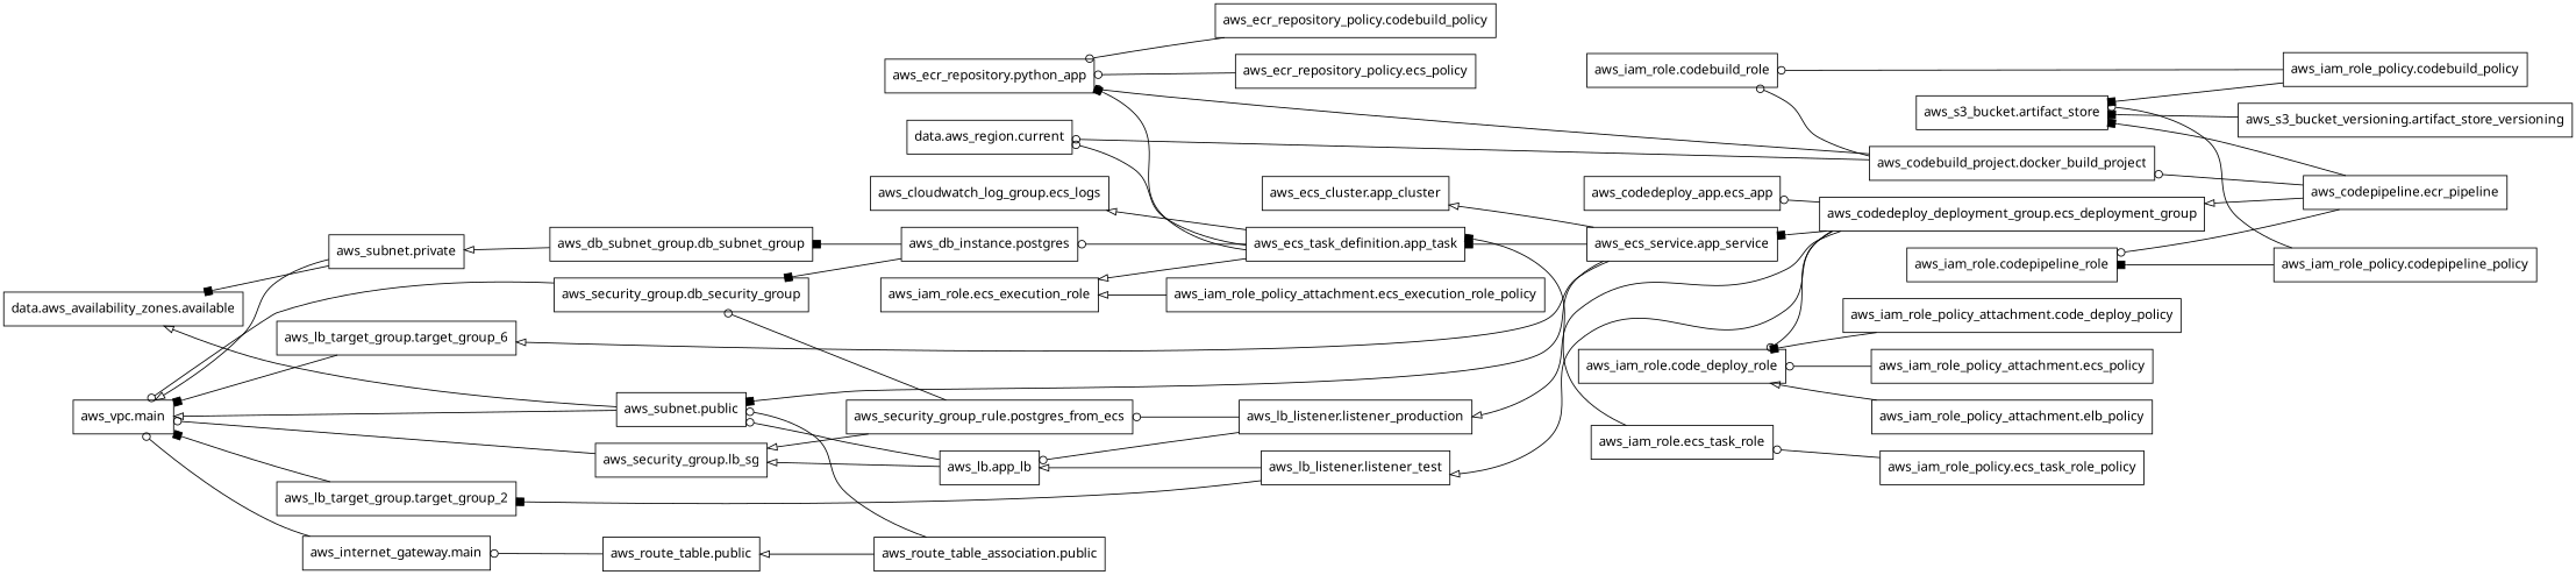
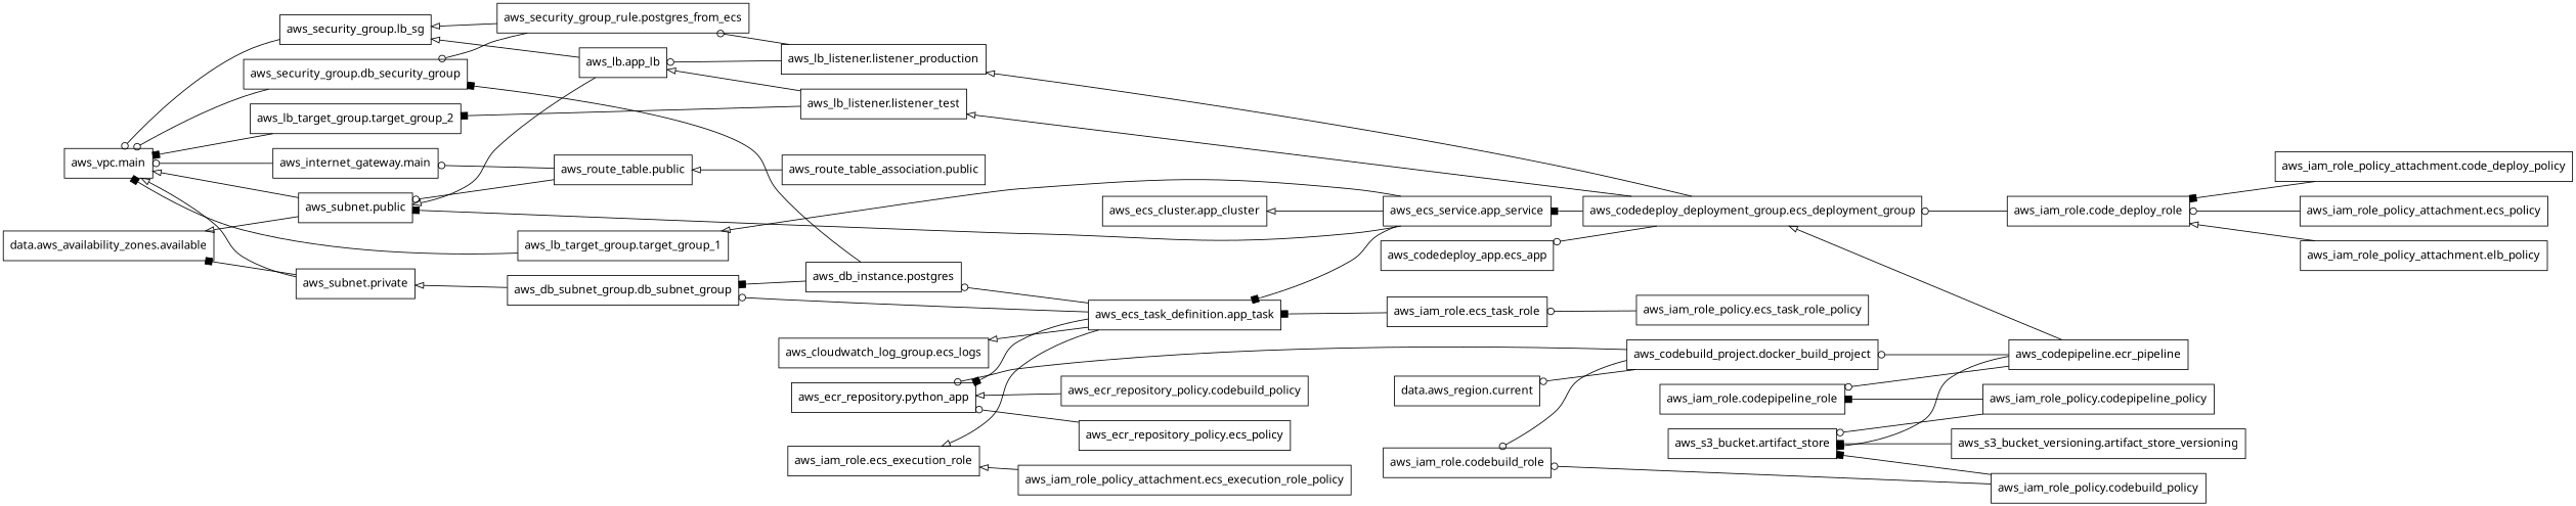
  digraph {
    rankdir=RL
    node [fontname="sans-serif" shape=rect]
    edge [arrowhead=odot]
    n1 [label="data.aws_availability_zones.available"]
    n2 [label="data.aws_region.current"]
    n3 [label="aws_cloudwatch_log_group.ecs_logs"]
    n4 [label="aws_codebuild_project.docker_build_project"]
    n5 [label="aws_ecr_repository.python_app"]
    n6 [label="aws_iam_role.codebuild_role"]
    n7 [label="aws_codedeploy_app.ecs_app"]
    n8 [label="aws_codedeploy_deployment_group.ecs_deployment_group"]
    n9 [label="aws_ecs_service.app_service"]
    n10 [label="aws_iam_role.code_deploy_role"]
    n11 [label="aws_lb_listener.listener_production"]
    n12 [label="aws_lb_listener.listener_test"]
    n13 [label="aws_ecs_cluster.app_cluster"]
    n14 [label="aws_ecs_task_definition.app_task"]
-   n15 [label="aws_lb_target_group.target_group_6"]
+   n15 [label="aws_lb_target_group.target_group_1"]
    n16 [label="aws_subnet.public"]
    n17 [label="aws_lb.app_lb"]
    n18 [label="aws_security_group_rule.postgres_from_ecs"]
    n19 [label="aws_lb_target_group.target_group_2"]
    n20 [label="aws_codepipeline.ecr_pipeline"]
    n21 [label="aws_iam_role.codepipeline_role"]
    n22 [label="aws_s3_bucket.artifact_store"]
    n23 [label="aws_db_instance.postgres"]
    n24 [label="aws_db_subnet_group.db_subnet_group"]
    n25 [label="aws_security_group.db_security_group"]
    n26 [label="aws_subnet.private"]
    n27 [label="aws_vpc.main"]
    n28 [label="aws_ecr_repository_policy.codebuild_policy"]
    n29 [label="aws_ecr_repository_policy.ecs_policy"]
    n30 [label="aws_iam_role.ecs_execution_role"]
    n31 [label="aws_security_group.lb_sg"]
    n32 [label="aws_iam_role.ecs_task_role"]
    n33 [label="aws_iam_role_policy.codebuild_policy"]
    n34 [label="aws_iam_role_policy.codepipeline_policy"]
    n35 [label="aws_iam_role_policy.ecs_task_role_policy"]
    n36 [label="aws_iam_role_policy_attachment.code_deploy_policy"]
    n37 [label="aws_iam_role_policy_attachment.ecs_execution_role_policy"]
    n38 [label="aws_iam_role_policy_attachment.ecs_policy"]
    n39 [label="aws_iam_role_policy_attachment.elb_policy"]
    n40 [label="aws_internet_gateway.main"]
    n41 [label="aws_route_table.public"]
    n42 [label="aws_route_table_association.public"]
    n43 [label="aws_s3_bucket_versioning.artifact_store_versioning"]
    n4 -> n2
    n4 -> n5
    n4 -> n6
    n8 -> n7
    n8 -> n9 [arrowhead=box]
-   n8 -> n10
+   n10 -> n8
    n8 -> n11 [arrowhead=onormal]
    n8 -> n12 [arrowhead=onormal]
    n9 -> n13 [arrowhead=onormal]
    n9 -> n14 [arrowhead=box]
    n9 -> n15 [arrowhead=onormal]
    n9 -> n16 [arrowhead=box]
    n11 -> n17
    n11 -> n18
    n12 -> n17 [arrowhead=onormal]
    n12 -> n19 [arrowhead=box]
-   n14 -> n2
+   n14 -> n24
    n14 -> n3 [arrowhead=onormal]
    n14 -> n5 [arrowhead=box]
    n14 -> n23
    n14 -> n30 [arrowhead=onormal]
    n15 -> n27 [arrowhead=box]
    n16 -> n1 [arrowhead=onormal]
    n16 -> n27 [arrowhead=onormal]
-   n17 -> n16
+   n17 -> n16 [arrowhead=onormal]
    n17 -> n31 [arrowhead=onormal]
    n18 -> n25
    n18 -> n31 [arrowhead=onormal]
    n19 -> n27 [arrowhead=box]
    n20 -> n4
    n20 -> n8 [arrowhead=onormal]
    n20 -> n21
    n20 -> n22 [arrowhead=box]
    n23 -> n24 [arrowhead=box]
    n23 -> n25 [arrowhead=box]
    n24 -> n26 [arrowhead=onormal]
    n25 -> n27
    n26 -> n1 [arrowhead=box]
    n26 -> n27 [arrowhead=onormal]
-   n28 -> n5
+   n28 -> n5 [arrowhead=onormal]
    n29 -> n5
    n31 -> n27
    n32 -> n14 [arrowhead=box]
    n33 -> n6
    n33 -> n22 [arrowhead=box]
    n34 -> n21 [arrowhead=box]
    n34 -> n22
    n35 -> n32
    n36 -> n10 [arrowhead=box]
    n37 -> n30 [arrowhead=onormal]
    n38 -> n10
    n39 -> n10 [arrowhead=onormal]
    n40 -> n27
    n41 -> n40
-   n42 -> n16
+   n41 -> n16
    n42 -> n41 [arrowhead=onormal]
    n43 -> n22 [arrowhead=box]
  }
